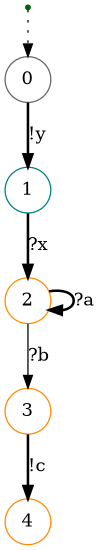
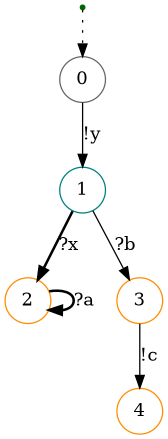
  digraph {
    node [color=darkorange shape=circle]
    edge [style=bold]
    ENTRY [color=darkgreen shape=point]
    0 [color=gray40]
    1 [color=teal]
    2
    3
    4
    ENTRY -> 0 [style=dotted]
-   0 -> 1 [label="!y"]
+   0 -> 1 [label="!y" style=solid]
    1 -> 2 [label="?x"]
    2 -> 2 [label="?a"]
-   2 -> 3 [label="?b" style=solid]
-   3 -> 4 [label="!c"]
+   1 -> 3 [label="?b" style=solid]
+   3 -> 4 [label="!c" style=solid]
  }
